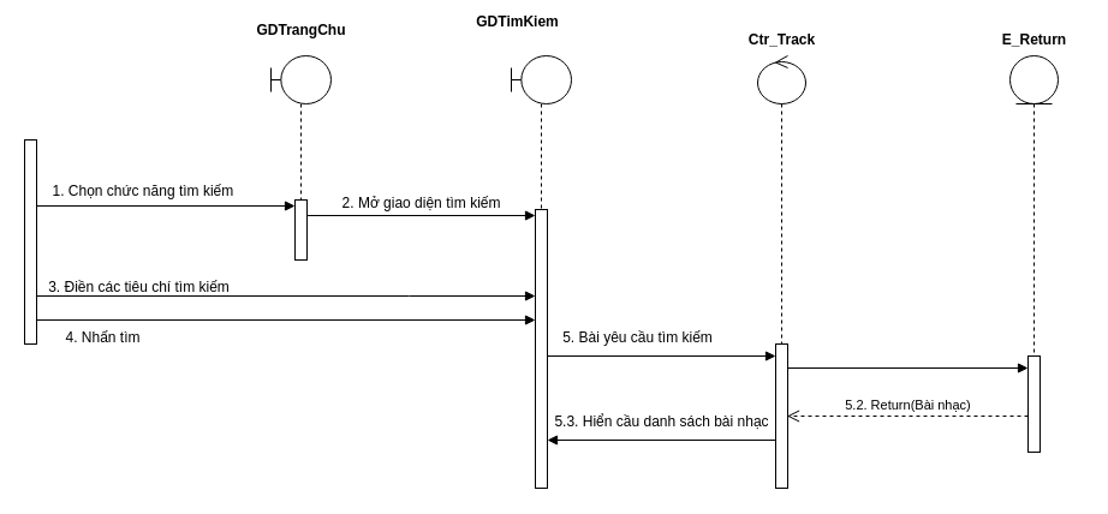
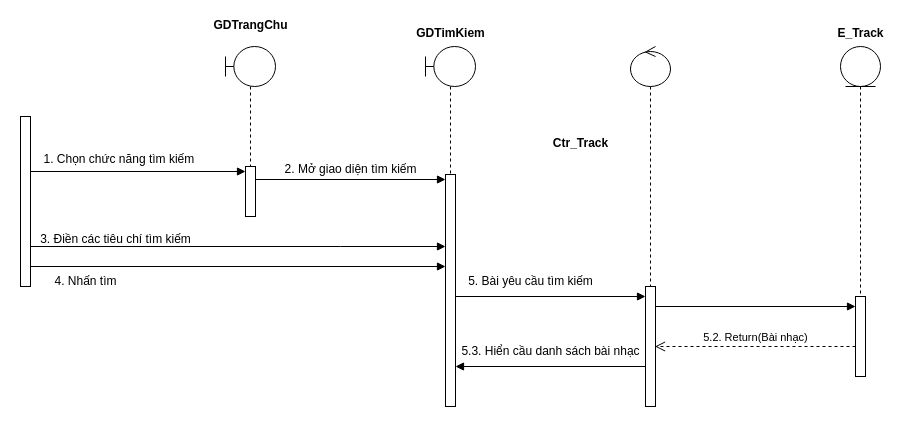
  <mxCell id="0" />
  <mxCell id="1" parent="0" />
  <mxCell id="2" value="" style="html=1;points=[[0,0,0,0,5],[0,1,0,0,-5],[1,0,0,0,5],[1,1,0,0,-5]];perimeter=orthogonalPerimeter;outlineConnect=0;targetShapes=umlLifeline;portConstraint=eastwest;newEdgeStyle={&quot;curved&quot;:0,&quot;rounded&quot;:0};" vertex="1" parent="1"><mxGeometry x="20" y="116" width="10" height="170" as="geometry" /></mxCell>
  <mxCell id="3" value="" style="shape=umlLifeline;perimeter=lifelinePerimeter;whiteSpace=wrap;html=1;container=1;dropTarget=0;collapsible=0;recursiveResize=0;outlineConnect=0;portConstraint=eastwest;newEdgeStyle={&quot;curved&quot;:0,&quot;rounded&quot;:0};participant=umlControl;" vertex="1" parent="1"><mxGeometry x="630" y="46" width="40" height="320" as="geometry" /></mxCell>
- <mxCell id="4" value="Ctr_Track" style="text;align=center;fontStyle=1;verticalAlign=middle;spacingLeft=3;spacingRight=3;strokeColor=none;rotatable=0;points=[[0,0.5],[1,0.5]];portConstraint=eastwest;html=1;" vertex="1" parent="1"><mxGeometry x="610" y="20" width="80" height="26" as="geometry" /></mxCell>
+ <mxCell id="4" value="Ctr_Track" style="text;align=center;fontStyle=1;verticalAlign=middle;spacingLeft=3;spacingRight=3;strokeColor=none;rotatable=0;points=[[0,0.5],[1,0.5]];portConstraint=eastwest;html=1;" vertex="1" parent="1"><mxGeometry x="540" y="130" width="80" height="26" as="geometry" /></mxCell>
  <mxCell id="5" value="" style="shape=umlLifeline;perimeter=lifelinePerimeter;whiteSpace=wrap;html=1;container=1;dropTarget=0;collapsible=0;recursiveResize=0;outlineConnect=0;portConstraint=eastwest;newEdgeStyle={&quot;curved&quot;:0,&quot;rounded&quot;:0};participant=umlEntity;" vertex="1" parent="1"><mxGeometry x="840" y="46" width="40" height="250" as="geometry" /></mxCell>
- <mxCell id="6" value="E_Return" style="text;align=center;fontStyle=1;verticalAlign=middle;spacingLeft=3;spacingRight=3;strokeColor=none;rotatable=0;points=[[0,0.5],[1,0.5]];portConstraint=eastwest;html=1;" vertex="1" parent="1"><mxGeometry x="820" y="20" width="80" height="26" as="geometry" /></mxCell>
+ <mxCell id="6" value="E_Track" style="text;align=center;fontStyle=1;verticalAlign=middle;spacingLeft=3;spacingRight=3;strokeColor=none;rotatable=0;points=[[0,0.5],[1,0.5]];portConstraint=eastwest;html=1;" vertex="1" parent="1"><mxGeometry x="820" y="20" width="80" height="26" as="geometry" /></mxCell>
  <mxCell id="7" value="" style="shape=umlLifeline;perimeter=lifelinePerimeter;whiteSpace=wrap;html=1;container=1;dropTarget=0;collapsible=0;recursiveResize=0;outlineConnect=0;portConstraint=eastwest;newEdgeStyle={&quot;curved&quot;:0,&quot;rounded&quot;:0};participant=umlBoundary;" vertex="1" parent="1"><mxGeometry x="225" y="46" width="50" height="120" as="geometry" /></mxCell>
  <mxCell id="8" value="GDTrangChu" style="text;align=center;fontStyle=1;verticalAlign=middle;spacingLeft=3;spacingRight=3;strokeColor=none;rotatable=0;points=[[0,0.5],[1,0.5]];portConstraint=eastwest;html=1;" vertex="1" parent="1"><mxGeometry x="210" y="20" width="80" height="10" as="geometry" /></mxCell>
  <mxCell id="9" value="" style="shape=umlLifeline;perimeter=lifelinePerimeter;whiteSpace=wrap;html=1;container=1;dropTarget=0;collapsible=0;recursiveResize=0;outlineConnect=0;portConstraint=eastwest;newEdgeStyle={&quot;curved&quot;:0,&quot;rounded&quot;:0};participant=umlBoundary;" vertex="1" parent="1"><mxGeometry x="425" y="46" width="50" height="130" as="geometry" /></mxCell>
- <mxCell id="10" value="GDTimKiem" style="text;align=center;fontStyle=1;verticalAlign=middle;spacingLeft=3;spacingRight=3;strokeColor=none;rotatable=0;points=[[0,0.5],[1,0.5]];portConstraint=eastwest;html=1;" vertex="1" parent="1"><mxGeometry x="390" y="5" width="80" height="26" as="geometry" /></mxCell>
+ <mxCell id="10" value="GDTimKiem" style="text;align=center;fontStyle=1;verticalAlign=middle;spacingLeft=3;spacingRight=3;strokeColor=none;rotatable=0;points=[[0,0.5],[1,0.5]];portConstraint=eastwest;html=1;" vertex="1" parent="1"><mxGeometry x="410" y="20" width="80" height="26" as="geometry" /></mxCell>
  <mxCell id="11" value="" style="html=1;points=[[0,0,0,0,5],[0,1,0,0,-5],[1,0,0,0,5],[1,1,0,0,-5]];perimeter=orthogonalPerimeter;outlineConnect=0;targetShapes=umlLifeline;portConstraint=eastwest;newEdgeStyle={&quot;curved&quot;:0,&quot;rounded&quot;:0};" vertex="1" parent="1"><mxGeometry x="245" y="166" width="10" height="50" as="geometry" /></mxCell>
  <mxCell id="12" value="" style="endArrow=block;endFill=1;html=1;align=left;verticalAlign=top;rounded=0;entryX=0;entryY=0;entryDx=0;entryDy=5;entryPerimeter=0;" edge="1" parent="1" source="2" target="11"><mxGeometry x="-1" relative="1" as="geometry"><mxPoint x="130" y="166" as="sourcePoint" /><mxPoint x="240" y="171" as="targetPoint" /></mxGeometry></mxCell>
  <mxCell id="13" value="1. Chọn chức năng tìm kiếm&amp;nbsp;" style="text;html=1;align=center;verticalAlign=middle;resizable=0;points=[];autosize=1;strokeColor=none;fillColor=none;" vertex="1" parent="1"><mxGeometry x="30" y="144" width="180" height="30" as="geometry" /></mxCell>
  <mxCell id="14" value="" style="html=1;points=[[0,0,0,0,5],[0,1,0,0,-5],[1,0,0,0,5],[1,1,0,0,-5]];perimeter=orthogonalPerimeter;outlineConnect=0;targetShapes=umlLifeline;portConstraint=eastwest;newEdgeStyle={&quot;curved&quot;:0,&quot;rounded&quot;:0};" vertex="1" parent="1"><mxGeometry x="445" y="174" width="10" height="232" as="geometry" /></mxCell>
  <mxCell id="15" value="" style="endArrow=block;endFill=1;html=1;align=left;verticalAlign=top;rounded=0;entryX=0;entryY=0;entryDx=0;entryDy=5;entryPerimeter=0;" edge="1" parent="1" source="11" target="14"><mxGeometry x="-1" relative="1" as="geometry"><mxPoint x="240" y="196" as="sourcePoint" /><mxPoint x="550" y="196" as="targetPoint" /></mxGeometry></mxCell>
  <mxCell id="16" value="2. Mở giao diện tìm kiếm" style="text;html=1;align=center;verticalAlign=middle;resizable=0;points=[];autosize=1;strokeColor=none;fillColor=none;" vertex="1" parent="1"><mxGeometry x="270" y="154" width="160" height="30" as="geometry" /></mxCell>
  <mxCell id="17" value="" style="endArrow=block;endFill=1;html=1;edgeStyle=orthogonalEdgeStyle;align=left;verticalAlign=top;rounded=0;" edge="1" parent="1" target="14"><mxGeometry x="-1" relative="1" as="geometry"><mxPoint x="30" y="246" as="sourcePoint" /><mxPoint x="340" y="246" as="targetPoint" /><Array as="points"><mxPoint x="340" y="246" /><mxPoint x="340" y="246" /></Array></mxGeometry></mxCell>
  <mxCell id="18" value="3. Điền các tiêu chí tìm kiếm" style="text;html=1;align=center;verticalAlign=middle;resizable=0;points=[];autosize=1;strokeColor=none;fillColor=none;" vertex="1" parent="1"><mxGeometry x="30" y="224" width="170" height="30" as="geometry" /></mxCell>
  <mxCell id="19" value="" style="endArrow=block;endFill=1;html=1;align=left;verticalAlign=top;rounded=0;" edge="1" parent="1" target="14"><mxGeometry x="-1" relative="1" as="geometry"><mxPoint x="30" y="266" as="sourcePoint" /><mxPoint x="370" y="276" as="targetPoint" /></mxGeometry></mxCell>
  <mxCell id="20" value="4. Nhấn tìm" style="text;html=1;align=center;verticalAlign=middle;resizable=0;points=[];autosize=1;strokeColor=none;fillColor=none;" vertex="1" parent="1"><mxGeometry x="40" y="266" width="90" height="30" as="geometry" /></mxCell>
  <mxCell id="21" value="" style="html=1;points=[[0,0,0,0,5],[0,1,0,0,-5],[1,0,0,0,5],[1,1,0,0,-5]];perimeter=orthogonalPerimeter;outlineConnect=0;targetShapes=umlLifeline;portConstraint=eastwest;newEdgeStyle={&quot;curved&quot;:0,&quot;rounded&quot;:0};" vertex="1" parent="1"><mxGeometry x="645" y="286" width="10" height="120" as="geometry" /></mxCell>
  <mxCell id="22" value="" style="endArrow=block;endFill=1;html=1;align=left;verticalAlign=top;rounded=0;" edge="1" parent="1"><mxGeometry x="-1" relative="1" as="geometry"><mxPoint x="455" y="296" as="sourcePoint" /><mxPoint x="645" y="296" as="targetPoint" /></mxGeometry></mxCell>
  <mxCell id="23" value="5. Bài yêu cầu tìm kiếm" style="text;html=1;align=center;verticalAlign=middle;resizable=0;points=[];autosize=1;strokeColor=none;fillColor=none;" vertex="1" parent="1"><mxGeometry x="455" y="266" width="150" height="30" as="geometry" /></mxCell>
  <mxCell id="24" value="" style="html=1;points=[[0,0,0,0,5],[0,1,0,0,-5],[1,0,0,0,5],[1,1,0,0,-5]];perimeter=orthogonalPerimeter;outlineConnect=0;targetShapes=umlLifeline;portConstraint=eastwest;newEdgeStyle={&quot;curved&quot;:0,&quot;rounded&quot;:0};" vertex="1" parent="1"><mxGeometry x="855" y="296" width="10" height="80" as="geometry" /></mxCell>
  <mxCell id="25" value="" style="endArrow=block;endFill=1;html=1;align=left;verticalAlign=top;rounded=0;" edge="1" parent="1" target="24"><mxGeometry x="-1" relative="1" as="geometry"><mxPoint x="655" y="306" as="sourcePoint" /><mxPoint x="890" y="306" as="targetPoint" /></mxGeometry></mxCell>
  <mxCell id="26" value="5.2. Return(Bài nhạc)" style="html=1;verticalAlign=bottom;endArrow=open;dashed=1;endSize=8;curved=0;rounded=0;" edge="1" parent="1"><mxGeometry relative="1" as="geometry"><mxPoint x="855" y="346" as="sourcePoint" /><mxPoint x="654.5" y="346" as="targetPoint" /></mxGeometry></mxCell>
  <mxCell id="27" value="" style="endArrow=block;endFill=1;html=1;align=left;verticalAlign=top;rounded=0;" edge="1" parent="1"><mxGeometry x="-1" relative="1" as="geometry"><mxPoint x="645" y="366" as="sourcePoint" /><mxPoint x="455" y="366" as="targetPoint" /></mxGeometry></mxCell>
  <mxCell id="28" value="5.3. Hiển cầu danh sách bài nhạc" style="text;html=1;align=center;verticalAlign=middle;resizable=0;points=[];autosize=1;strokeColor=none;fillColor=none;" vertex="1" parent="1"><mxGeometry x="455" y="336" width="190" height="30" as="geometry" /></mxCell>
